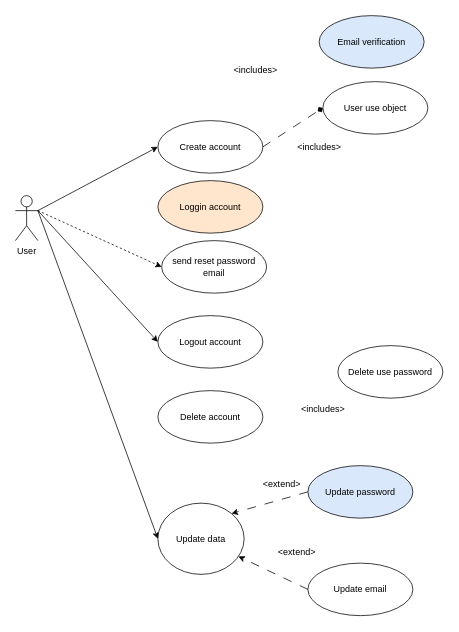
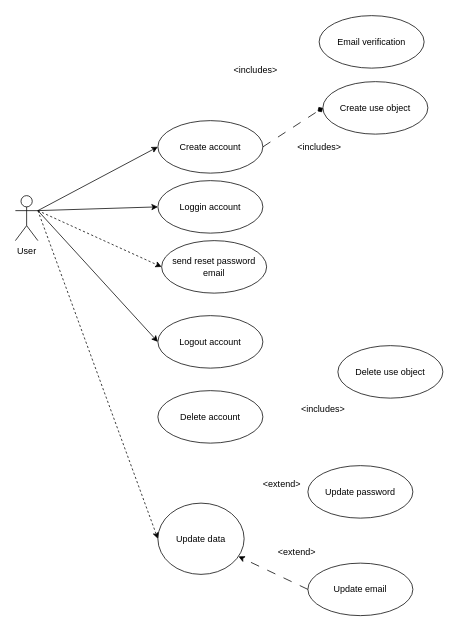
  <mxCell id="0" />
  <mxCell id="1" parent="0" />
  <mxCell id="2" style="rounded=0;orthogonalLoop=1;jettySize=auto;html=1;exitX=1;exitY=0.333;exitDx=0;exitDy=0;exitPerimeter=0;entryX=0;entryY=0.5;entryDx=0;entryDy=0;" edge="1" parent="1" source="7" target="8"><mxGeometry relative="1" as="geometry" /></mxCell>
+ <mxCell id="3" style="rounded=0;orthogonalLoop=1;jettySize=auto;html=1;exitX=1;exitY=0.333;exitDx=0;exitDy=0;exitPerimeter=0;entryX=0;entryY=0.5;entryDx=0;entryDy=0;" edge="1" parent="1" source="7" target="9"><mxGeometry relative="1" as="geometry" /></mxCell>
  <mxCell id="4" style="rounded=0;orthogonalLoop=1;jettySize=auto;html=1;exitX=1;exitY=0.333;exitDx=0;exitDy=0;exitPerimeter=0;entryX=0;entryY=0.5;entryDx=0;entryDy=0;dashed=1;" edge="1" parent="1" source="7" target="13"><mxGeometry relative="1" as="geometry" /></mxCell>
  <mxCell id="5" style="rounded=0;orthogonalLoop=1;jettySize=auto;html=1;exitX=1;exitY=0.333;exitDx=0;exitDy=0;exitPerimeter=0;entryX=0;entryY=0.5;entryDx=0;entryDy=0;" edge="1" parent="1" source="7" target="14"><mxGeometry relative="1" as="geometry" /></mxCell>
- <mxCell id="6" style="rounded=0;orthogonalLoop=1;jettySize=auto;html=1;exitX=1;exitY=0.333;exitDx=0;exitDy=0;exitPerimeter=0;entryX=0;entryY=0.5;entryDx=0;entryDy=0;" edge="1" parent="1" source="7" target="18"><mxGeometry relative="1" as="geometry" /></mxCell>
+ <mxCell id="6" style="rounded=0;orthogonalLoop=1;jettySize=auto;html=1;exitX=1;exitY=0.333;exitDx=0;exitDy=0;exitPerimeter=0;entryX=0;entryY=0.5;entryDx=0;entryDy=0;dashed=1;" edge="1" parent="1" source="7" target="18"><mxGeometry relative="1" as="geometry" /></mxCell>
  <mxCell id="7" value="User" style="shape=umlActor;verticalLabelPosition=bottom;verticalAlign=top;html=1;outlineConnect=0;" vertex="1" parent="1"><mxGeometry x="20" y="260" width="30" height="60" as="geometry" /></mxCell>
  <mxCell id="8" value="Create account" style="ellipse;whiteSpace=wrap;html=1;" vertex="1" parent="1"><mxGeometry x="210" y="160" width="140" height="70" as="geometry" /></mxCell>
- <mxCell id="9" value="Loggin account" style="ellipse;whiteSpace=wrap;html=1;fillColor=#ffe6cc;" vertex="1" parent="1"><mxGeometry x="210" y="240" width="140" height="70" as="geometry" /></mxCell>
- <mxCell id="10" value="Email verification" style="ellipse;whiteSpace=wrap;html=1;fillColor=#dae8fc;" vertex="1" parent="1"><mxGeometry x="425" y="20" width="140" height="70" as="geometry" /></mxCell>
- <mxCell id="11" value="User use object" style="ellipse;whiteSpace=wrap;html=1;" vertex="1" parent="1"><mxGeometry x="430" y="108" width="140" height="70" as="geometry" /></mxCell>
+ <mxCell id="9" value="Loggin account" style="ellipse;whiteSpace=wrap;html=1;" vertex="1" parent="1"><mxGeometry x="210" y="240" width="140" height="70" as="geometry" /></mxCell>
+ <mxCell id="10" value="Email verification" style="ellipse;whiteSpace=wrap;html=1;" vertex="1" parent="1"><mxGeometry x="425" y="20" width="140" height="70" as="geometry" /></mxCell>
+ <mxCell id="11" value="Create use object" style="ellipse;whiteSpace=wrap;html=1;" vertex="1" parent="1"><mxGeometry x="430" y="108" width="140" height="70" as="geometry" /></mxCell>
  <mxCell id="12" style="rounded=0;orthogonalLoop=1;jettySize=auto;html=1;exitX=1;exitY=0.5;exitDx=0;exitDy=0;entryX=0;entryY=0.5;entryDx=0;entryDy=0;dashed=1;dashPattern=12 12;endArrow=diamond;" edge="1" parent="1" source="8" target="11"><mxGeometry relative="1" as="geometry"><mxPoint x="339" y="180" as="sourcePoint" /><mxPoint x="440" y="115" as="targetPoint" /></mxGeometry></mxCell>
  <mxCell id="13" value="send reset password email" style="ellipse;whiteSpace=wrap;html=1;" vertex="1" parent="1"><mxGeometry x="215" y="320" width="140" height="70" as="geometry" /></mxCell>
  <mxCell id="14" value="Logout account" style="ellipse;whiteSpace=wrap;html=1;" vertex="1" parent="1"><mxGeometry x="210" y="420" width="140" height="70" as="geometry" /></mxCell>
  <mxCell id="15" value="Delete account" style="ellipse;whiteSpace=wrap;html=1;" vertex="1" parent="1"><mxGeometry x="210" y="520" width="140" height="70" as="geometry" /></mxCell>
- <mxCell id="16" value="Delete use password" style="ellipse;whiteSpace=wrap;html=1;" vertex="1" parent="1"><mxGeometry x="450" y="460" width="140" height="70" as="geometry" /></mxCell>
+ <mxCell id="16" value="Delete use object" style="ellipse;whiteSpace=wrap;html=1;" vertex="1" parent="1"><mxGeometry x="450" y="460" width="140" height="70" as="geometry" /></mxCell>
  <mxCell id="17" value="&amp;lt;includes&amp;gt;" style="text;html=1;align=center;verticalAlign=middle;resizable=0;points=[];autosize=1;strokeColor=none;fillColor=none;" vertex="1" parent="1"><mxGeometry x="300" y="78" width="80" height="30" as="geometry" /></mxCell>
  <mxCell id="18" value="Update data" style="ellipse;whiteSpace=wrap;html=1;" vertex="1" parent="1"><mxGeometry x="210" y="670" width="115" height="95" as="geometry" /></mxCell>
- <mxCell id="19" style="rounded=0;orthogonalLoop=1;jettySize=auto;html=1;exitX=0;exitY=0.5;exitDx=0;exitDy=0;entryX=1;entryY=0;entryDx=0;entryDy=0;dashed=1;dashPattern=12 12;" edge="1" parent="1" source="20" target="18"><mxGeometry relative="1" as="geometry" /></mxCell>
- <mxCell id="20" value="Update password" style="ellipse;whiteSpace=wrap;html=1;fillColor=#dae8fc;" vertex="1" parent="1"><mxGeometry x="410" y="620" width="140" height="70" as="geometry" /></mxCell>
+ <mxCell id="20" value="Update password" style="ellipse;whiteSpace=wrap;html=1;" vertex="1" parent="1"><mxGeometry x="410" y="620" width="140" height="70" as="geometry" /></mxCell>
  <mxCell id="21" value="Update email" style="ellipse;whiteSpace=wrap;html=1;" vertex="1" parent="1"><mxGeometry x="410" y="750" width="140" height="70" as="geometry" /></mxCell>
  <mxCell id="22" value="&amp;lt;includes&amp;gt;" style="text;html=1;align=center;verticalAlign=middle;resizable=0;points=[];autosize=1;strokeColor=none;fillColor=none;" vertex="1" parent="1"><mxGeometry x="385" y="180" width="80" height="30" as="geometry" /></mxCell>
  <mxCell id="23" value="&amp;lt;includes&amp;gt;" style="text;html=1;align=center;verticalAlign=middle;resizable=0;points=[];autosize=1;strokeColor=none;fillColor=none;" vertex="1" parent="1"><mxGeometry x="390" y="530" width="80" height="30" as="geometry" /></mxCell>
  <mxCell id="24" value="&amp;lt;extend&amp;gt;" style="text;html=1;align=center;verticalAlign=middle;resizable=0;points=[];autosize=1;strokeColor=none;fillColor=none;" vertex="1" parent="1"><mxGeometry x="360" y="720" width="70" height="30" as="geometry" /></mxCell>
  <mxCell id="25" style="rounded=0;orthogonalLoop=1;jettySize=auto;html=1;exitX=0;exitY=0.5;exitDx=0;exitDy=0;dashed=1;dashPattern=12 12;" edge="1" parent="1" source="21" target="18"><mxGeometry relative="1" as="geometry"><mxPoint x="420" y="665" as="sourcePoint" /><mxPoint x="340" y="690" as="targetPoint" /></mxGeometry></mxCell>
  <mxCell id="26" value="&amp;lt;extend&amp;gt;" style="text;html=1;align=center;verticalAlign=middle;resizable=0;points=[];autosize=1;strokeColor=none;fillColor=none;" vertex="1" parent="1"><mxGeometry x="340" y="630" width="70" height="30" as="geometry" /></mxCell>
